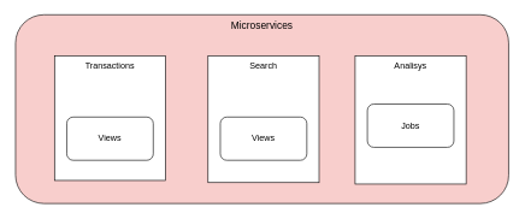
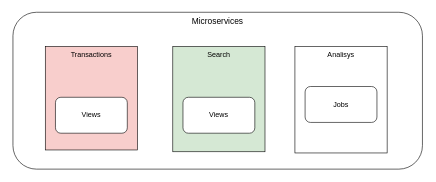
  <mxCell id="0" />
  <mxCell id="1" parent="0" />
- <mxCell id="2" value="Microservices" style="rounded=1;whiteSpace=wrap;html=1;fontSize=14;verticalAlign=top;fillColor=#f8cecc;" vertex="1" parent="1"><mxGeometry x="20" y="20" width="684" height="262" as="geometry" /></mxCell>
- <mxCell id="3" value="Transactions" style="rounded=0;whiteSpace=wrap;html=1;verticalAlign=top;" vertex="1" parent="1"><mxGeometry x="74" y="77" width="154" height="173" as="geometry" /></mxCell>
- <mxCell id="4" value="Search" style="rounded=0;whiteSpace=wrap;html=1;verticalAlign=top;" vertex="1" parent="1"><mxGeometry x="287" y="77" width="154" height="176" as="geometry" /></mxCell>
+ <mxCell id="2" value="Microservices" style="rounded=1;whiteSpace=wrap;html=1;fontSize=14;verticalAlign=top;" vertex="1" parent="1"><mxGeometry x="20" y="20" width="684" height="262" as="geometry" /></mxCell>
+ <mxCell id="3" value="Transactions" style="rounded=0;whiteSpace=wrap;html=1;verticalAlign=top;fillColor=#f8cecc;" vertex="1" parent="1"><mxGeometry x="74" y="77" width="154" height="173" as="geometry" /></mxCell>
+ <mxCell id="4" value="Search" style="rounded=0;whiteSpace=wrap;html=1;verticalAlign=top;fillColor=#d5e8d4;" vertex="1" parent="1"><mxGeometry x="287" y="77" width="154" height="176" as="geometry" /></mxCell>
  <mxCell id="5" value="Analisys" style="rounded=0;whiteSpace=wrap;html=1;verticalAlign=top;" vertex="1" parent="1"><mxGeometry x="491" y="77" width="154" height="178" as="geometry" /></mxCell>
  <mxCell id="6" value="Views" style="rounded=1;whiteSpace=wrap;html=1;" vertex="1" parent="1"><mxGeometry x="304" y="162" width="120" height="60" as="geometry" /></mxCell>
  <mxCell id="7" value="Jobs" style="rounded=1;whiteSpace=wrap;html=1;" vertex="1" parent="1"><mxGeometry x="508" y="144" width="120" height="60" as="geometry" /></mxCell>
  <mxCell id="8" value="Views" style="rounded=1;whiteSpace=wrap;html=1;" vertex="1" parent="1"><mxGeometry x="91" y="162" width="120" height="60" as="geometry" /></mxCell>
